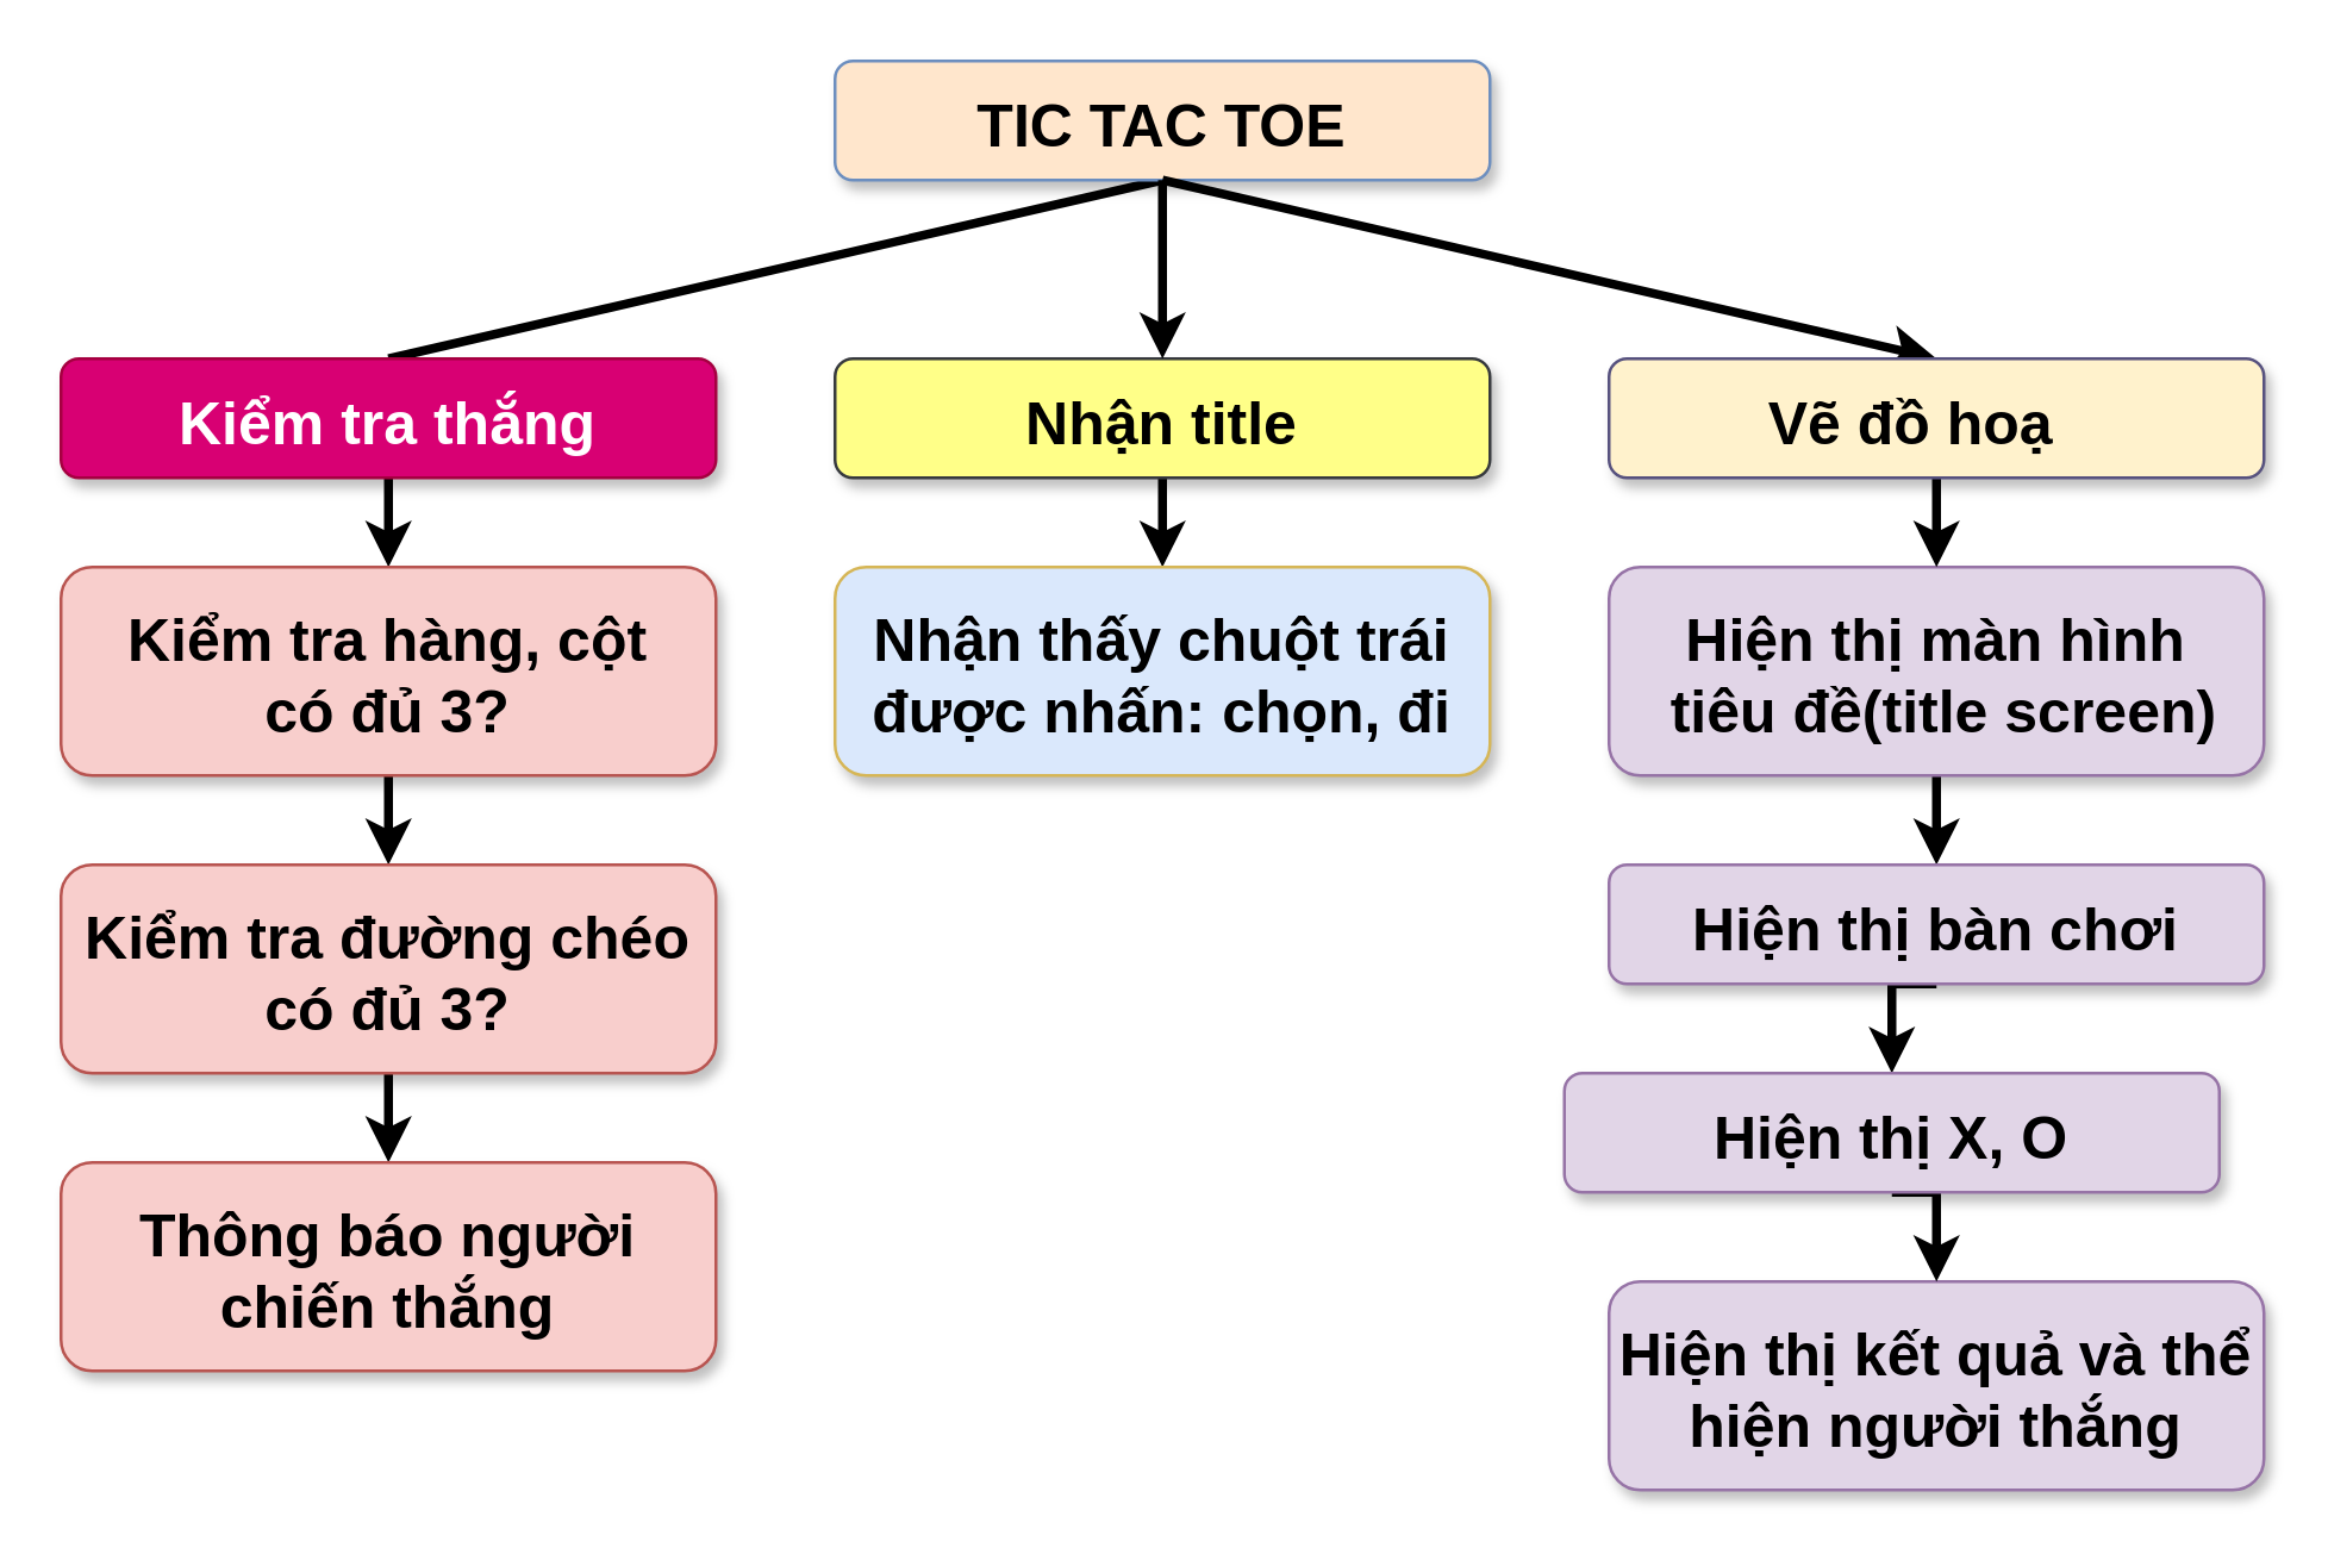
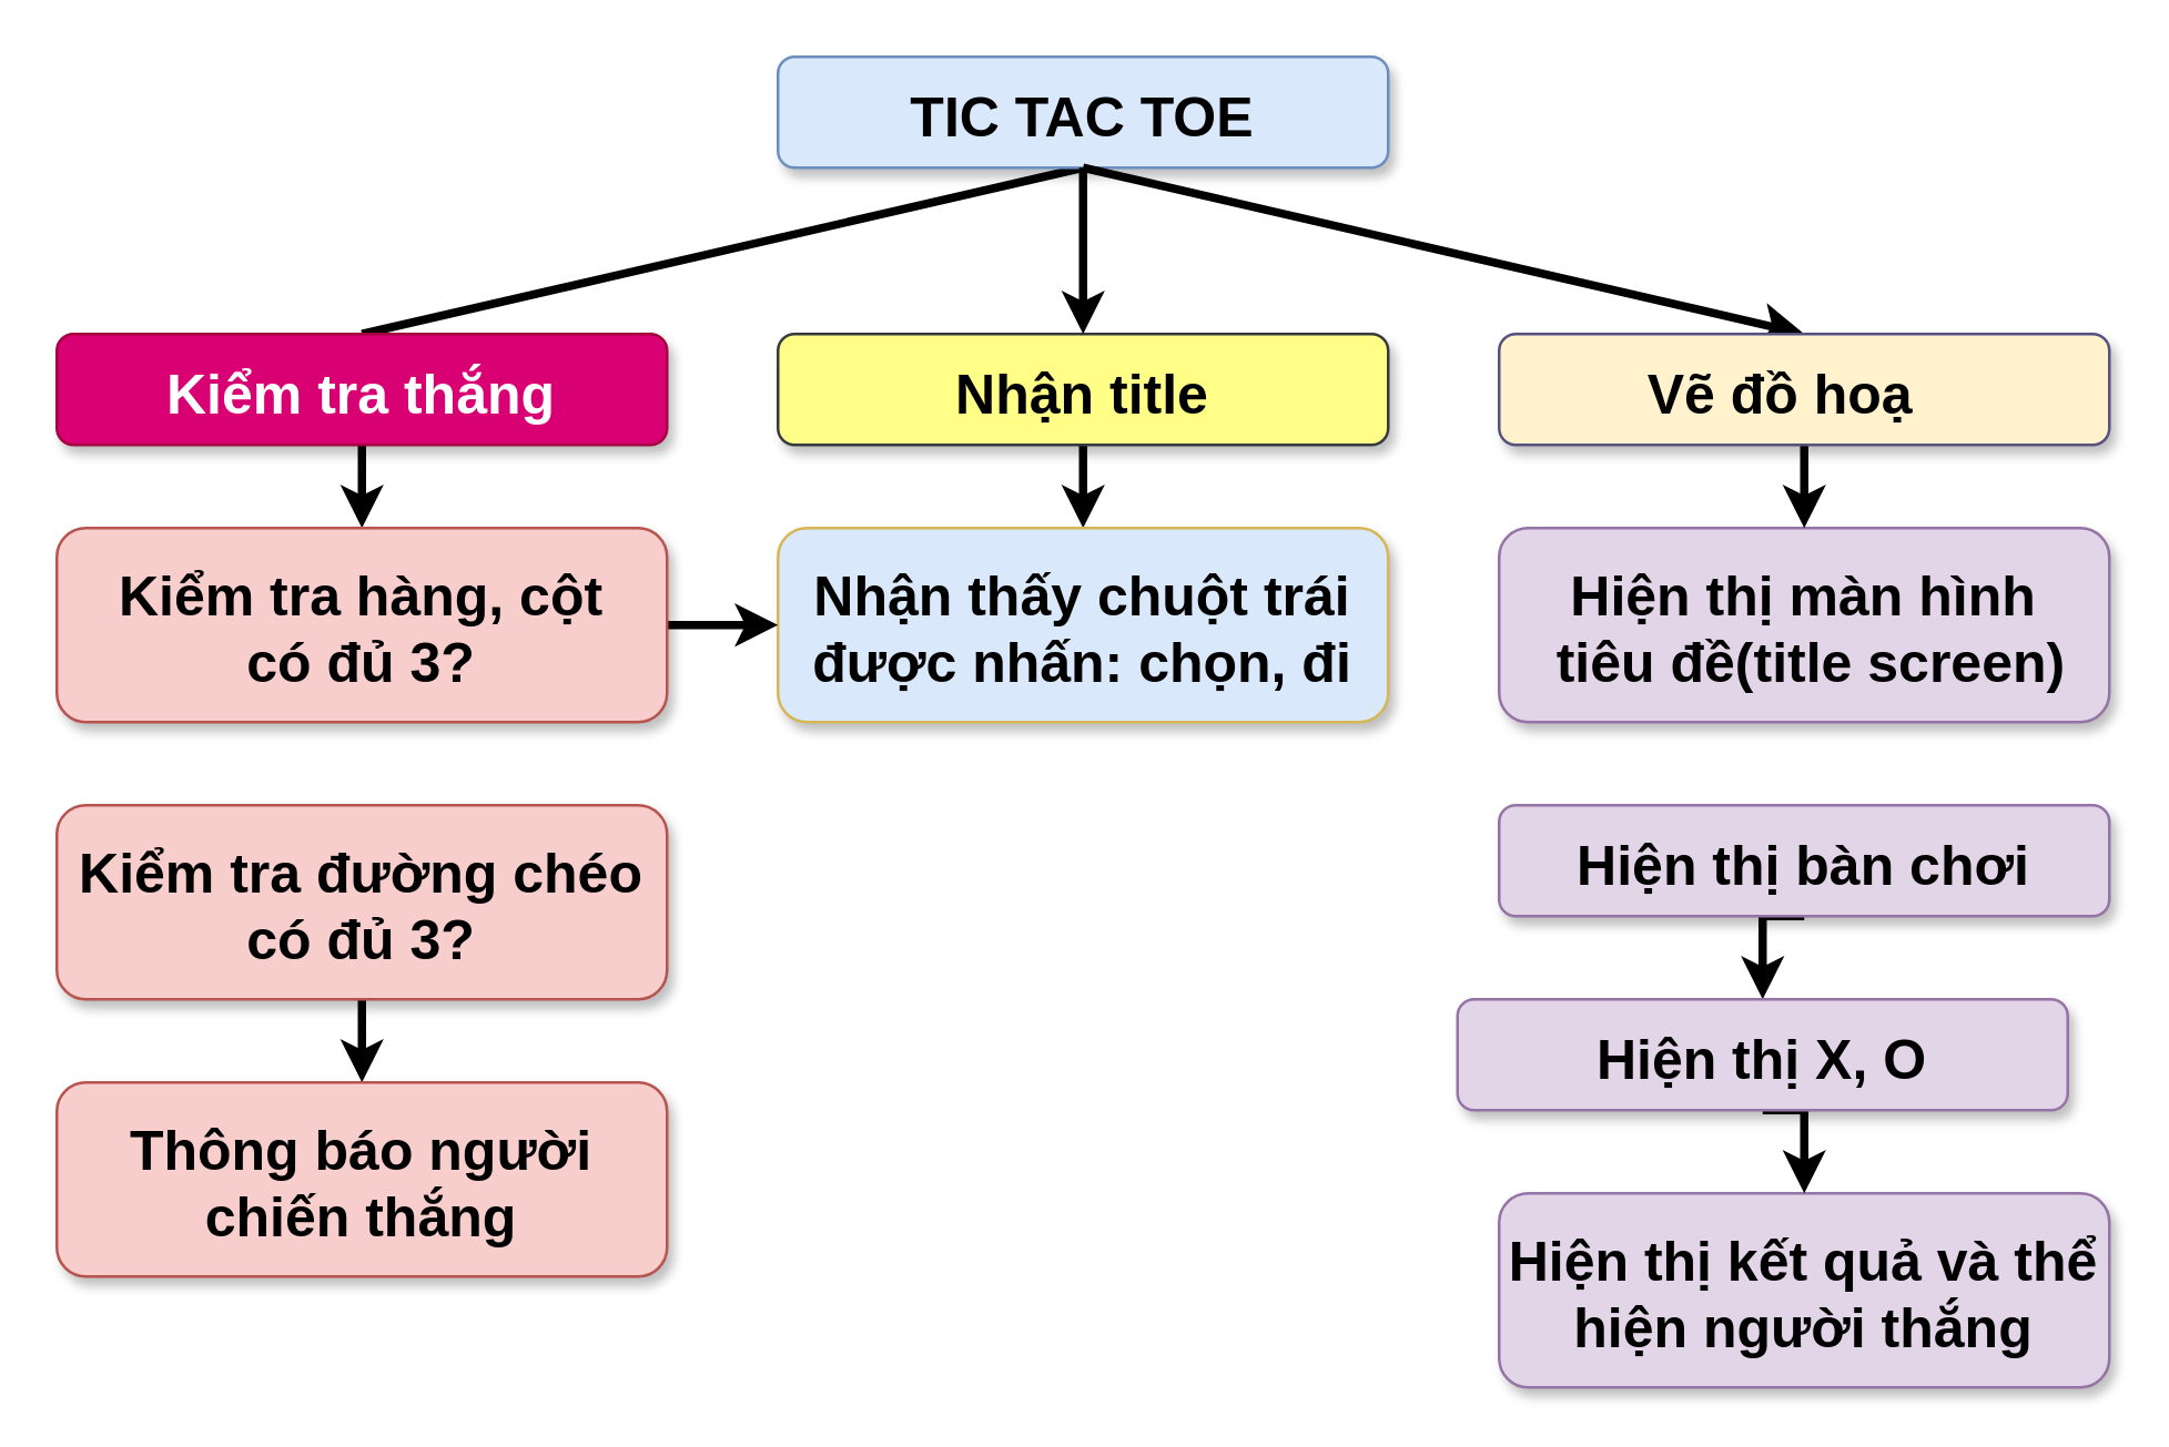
  <mxCell id="0" />
  <mxCell id="1" parent="0" />
  <mxCell id="2" style="rounded=0;orthogonalLoop=1;jettySize=auto;html=1;entryX=0.5;entryY=0;entryDx=0;entryDy=0;strokeWidth=3;exitX=0.5;exitY=1;exitDx=0;exitDy=0;endArrow=none;" parent="1" source="3" target="19" edge="1"><mxGeometry relative="1" as="geometry" /></mxCell>
- <mxCell id="3" value="TIC TAC TOE" style="rounded=1;shadow=1;fontStyle=1;fontSize=20;fillColor=#ffe6cc;strokeColor=#6c8ebf;" parent="1" vertex="1"><mxGeometry x="280" y="20" width="220" height="40" as="geometry" /></mxCell>
+ <mxCell id="3" value="TIC TAC TOE" style="rounded=1;shadow=1;fontStyle=1;fontSize=20;fillColor=#dae8fc;strokeColor=#6c8ebf;" parent="1" vertex="1"><mxGeometry x="280" y="20" width="220" height="40" as="geometry" /></mxCell>
  <mxCell id="4" value="" style="edgeStyle=orthogonalEdgeStyle;rounded=0;orthogonalLoop=1;jettySize=auto;html=1;strokeWidth=3;" parent="1" source="5" target="6" edge="1"><mxGeometry relative="1" as="geometry" /></mxCell>
  <mxCell id="5" value="Nhận title" style="rounded=1;shadow=1;fontStyle=1;fontSize=20;fillColor=#ffff88;strokeColor=#36393d;" parent="1" vertex="1"><mxGeometry x="280" y="120" width="220" height="40" as="geometry" /></mxCell>
  <mxCell id="6" value="Nhận thấy chuột trái &#10;được nhấn: chọn, đi" style="rounded=1;shadow=1;fontStyle=1;fontSize=20;fillColor=#dae8fc;strokeColor=#d6b656;" parent="1" vertex="1"><mxGeometry x="280" y="190" width="220" height="70" as="geometry" /></mxCell>
- <mxCell id="7" style="edgeStyle=orthogonalEdgeStyle;rounded=0;orthogonalLoop=1;jettySize=auto;html=1;strokeWidth=3;" parent="1" source="8" target="10" edge="1"><mxGeometry relative="1" as="geometry" /></mxCell>
  <mxCell id="8" value="Hiện thị màn hình&#10; tiêu đề(title screen)" style="rounded=1;shadow=1;fontStyle=1;fontSize=20;fillColor=#e1d5e7;strokeColor=#9673a6;" parent="1" vertex="1"><mxGeometry x="540" y="190" width="220" height="70" as="geometry" /></mxCell>
  <mxCell id="9" style="edgeStyle=orthogonalEdgeStyle;rounded=0;orthogonalLoop=1;jettySize=auto;html=1;exitX=0.5;exitY=1;exitDx=0;exitDy=0;entryX=0.5;entryY=0;entryDx=0;entryDy=0;strokeWidth=3;" parent="1" source="10" target="17" edge="1"><mxGeometry relative="1" as="geometry" /></mxCell>
  <mxCell id="10" value="Hiện thị bàn chơi" style="rounded=1;shadow=1;fontStyle=1;fontSize=20;fillColor=#e1d5e7;strokeColor=#9673a6;" parent="1" vertex="1"><mxGeometry x="540" y="290" width="220" height="40" as="geometry" /></mxCell>
  <mxCell id="11" value="Hiện thị kết quả và thể &#10;hiện người thắng" style="rounded=1;shadow=1;fontStyle=1;fontSize=20;fillColor=#e1d5e7;strokeColor=#9673a6;" parent="1" vertex="1"><mxGeometry x="540" y="430" width="220" height="70" as="geometry" /></mxCell>
  <mxCell id="12" value="" style="endArrow=classic;html=1;rounded=0;exitX=0.5;exitY=1;exitDx=0;exitDy=0;entryX=0.5;entryY=0;entryDx=0;entryDy=0;strokeWidth=3;" parent="1" source="3" target="5" edge="1"><mxGeometry width="50" height="50" relative="1" as="geometry"><mxPoint x="430" y="390" as="sourcePoint" /><mxPoint x="480" y="340" as="targetPoint" /></mxGeometry></mxCell>
  <mxCell id="13" value="" style="endArrow=classic;html=1;rounded=0;exitX=0.5;exitY=1;exitDx=0;exitDy=0;entryX=0.5;entryY=0;entryDx=0;entryDy=0;strokeWidth=3;" parent="1" source="3" target="15" edge="1"><mxGeometry width="50" height="50" relative="1" as="geometry"><mxPoint x="660" y="40" as="sourcePoint" /><mxPoint x="660" y="100" as="targetPoint" /></mxGeometry></mxCell>
  <mxCell id="14" style="edgeStyle=orthogonalEdgeStyle;rounded=0;orthogonalLoop=1;jettySize=auto;html=1;strokeWidth=3;" parent="1" source="15" target="8" edge="1"><mxGeometry relative="1" as="geometry" /></mxCell>
  <mxCell id="15" value="Vẽ đồ hoạ   " style="rounded=1;shadow=1;fontStyle=1;fontSize=20;fillColor=#fff2cc;strokeColor=#56517e;fillStyle=auto;gradientDirection=north;" parent="1" vertex="1"><mxGeometry x="540" y="120" width="220" height="40" as="geometry" /></mxCell>
  <mxCell id="16" style="edgeStyle=orthogonalEdgeStyle;rounded=0;orthogonalLoop=1;jettySize=auto;html=1;exitX=0.5;exitY=1;exitDx=0;exitDy=0;entryX=0.5;entryY=0;entryDx=0;entryDy=0;strokeWidth=3;" parent="1" source="17" target="11" edge="1"><mxGeometry relative="1" as="geometry" /></mxCell>
  <mxCell id="17" value="Hiện thị X, O" style="rounded=1;shadow=1;fontStyle=1;fontSize=20;fillColor=#e1d5e7;strokeColor=#9673a6;" parent="1" vertex="1"><mxGeometry x="525" y="360" width="220" height="40" as="geometry" /></mxCell>
  <mxCell id="18" value="" style="edgeStyle=orthogonalEdgeStyle;rounded=0;orthogonalLoop=1;jettySize=auto;html=1;strokeWidth=3;" parent="1" source="19" target="21" edge="1"><mxGeometry relative="1" as="geometry" /></mxCell>
  <mxCell id="19" value="Kiểm tra thắng" style="rounded=1;shadow=1;fontStyle=1;fontSize=20;fillColor=#d80073;strokeColor=#A50040;fontColor=#ffffff;" parent="1" vertex="1"><mxGeometry x="20" y="120" width="220" height="40" as="geometry" /></mxCell>
- <mxCell id="20" value="" style="edgeStyle=orthogonalEdgeStyle;rounded=0;orthogonalLoop=1;jettySize=auto;html=1;strokeWidth=3;" parent="1" source="21" target="23" edge="1"><mxGeometry relative="1" as="geometry" /></mxCell>
+ <mxCell id="20" value="" style="edgeStyle=orthogonalEdgeStyle;rounded=0;orthogonalLoop=1;jettySize=auto;html=1;strokeWidth=3;" parent="1" source="21" target="6" edge="1"><mxGeometry relative="1" as="geometry" /></mxCell>
  <mxCell id="21" value="Kiểm tra hàng, cột&#10;có đủ 3?" style="rounded=1;shadow=1;fontStyle=1;fontSize=20;fillColor=#f8cecc;strokeColor=#b85450;" parent="1" vertex="1"><mxGeometry x="20" y="190" width="220" height="70" as="geometry" /></mxCell>
  <mxCell id="22" value="" style="edgeStyle=orthogonalEdgeStyle;rounded=0;orthogonalLoop=1;jettySize=auto;html=1;strokeWidth=3;" parent="1" source="23" target="24" edge="1"><mxGeometry relative="1" as="geometry" /></mxCell>
  <mxCell id="23" value="Kiểm tra đường chéo&#10;có đủ 3?" style="rounded=1;shadow=1;fontStyle=1;fontSize=20;fillColor=#f8cecc;strokeColor=#b85450;" parent="1" vertex="1"><mxGeometry x="20" y="290" width="220" height="70" as="geometry" /></mxCell>
  <mxCell id="24" value="Thông báo người &#10;chiến thắng" style="rounded=1;shadow=1;fontStyle=1;fontSize=20;fillColor=#f8cecc;strokeColor=#b85450;" parent="1" vertex="1"><mxGeometry x="20" y="390" width="220" height="70" as="geometry" /></mxCell>
